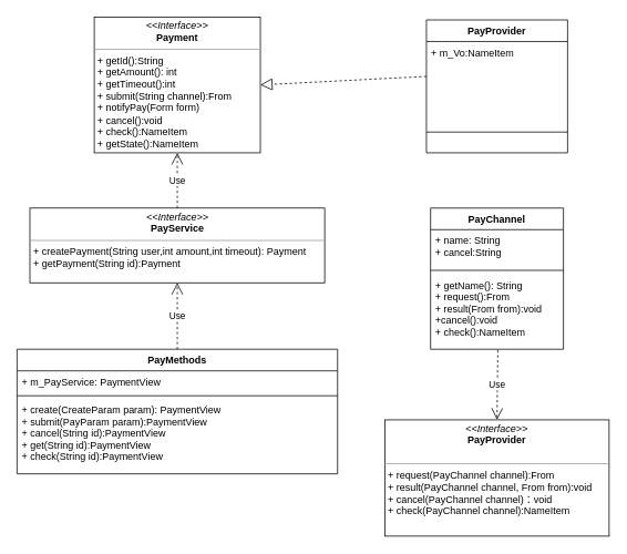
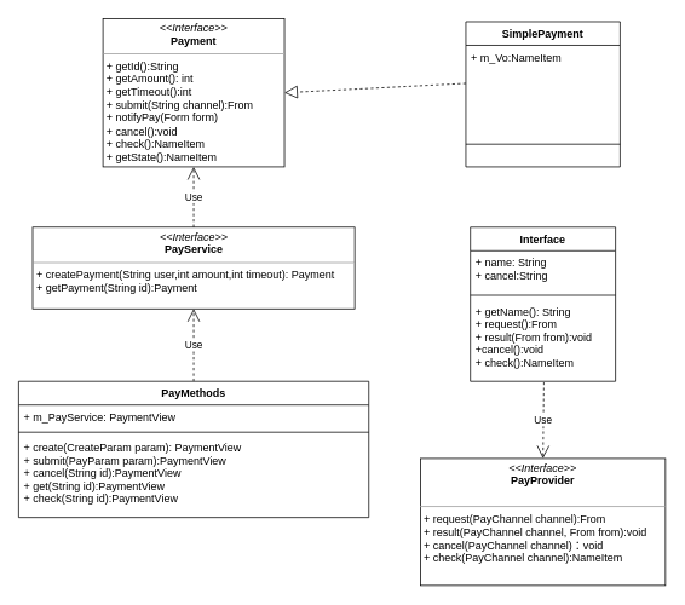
  <mxCell id="0" />
  <mxCell id="1" parent="0" />
  <mxCell id="2" value="&lt;p style=&quot;margin: 0px ; margin-top: 4px ; text-align: center&quot;&gt;&lt;i&gt;&amp;lt;&amp;lt;Interface&amp;gt;&amp;gt;&lt;/i&gt;&lt;br&gt;&lt;b&gt;Payment&lt;/b&gt;&lt;/p&gt;&lt;hr size=&quot;1&quot;&gt;&lt;p style=&quot;margin: 0px ; margin-left: 4px&quot;&gt;+ getId():String&lt;/p&gt;&lt;p style=&quot;margin: 0px ; margin-left: 4px&quot;&gt;+ getAmount(): int&lt;/p&gt;&lt;p style=&quot;margin: 0px ; margin-left: 4px&quot;&gt;+ getTimeout():int&lt;/p&gt;&lt;p style=&quot;margin: 0px ; margin-left: 4px&quot;&gt;+ submit(String channel):From&lt;/p&gt;&lt;p style=&quot;margin: 0px ; margin-left: 4px&quot;&gt;+ notifyPay(Form form)&lt;/p&gt;&lt;p style=&quot;margin: 0px ; margin-left: 4px&quot;&gt;+ cancel():void&lt;/p&gt;&lt;p style=&quot;margin: 0px ; margin-left: 4px&quot;&gt;+ check():NameItem&lt;/p&gt;&lt;p style=&quot;margin: 0px ; margin-left: 4px&quot;&gt;+ getState():NameItem&lt;/p&gt;" style="verticalAlign=top;align=left;overflow=fill;fontSize=12;fontFamily=Helvetica;html=1;" parent="1" vertex="1"><mxGeometry x="113" y="20" width="200" height="163.5" as="geometry" /></mxCell>
  <mxCell id="3" value="&lt;p style=&quot;margin: 0px ; margin-top: 4px ; text-align: center&quot;&gt;&lt;i&gt;&amp;lt;&amp;lt;Interface&amp;gt;&amp;gt;&lt;/i&gt;&lt;br&gt;&lt;b&gt;PayService&lt;/b&gt;&lt;/p&gt;&lt;hr size=&quot;1&quot;&gt;&lt;p style=&quot;margin: 0px ; margin-left: 4px&quot;&gt;+ createPayment(String user,int amount,int timeout): Payment&lt;br&gt;&lt;/p&gt;&lt;p style=&quot;margin: 0px ; margin-left: 4px&quot;&gt;+ getPayment(String id):Payment&lt;/p&gt;" style="verticalAlign=top;align=left;overflow=fill;fontSize=12;fontFamily=Helvetica;html=1;" parent="1" vertex="1"><mxGeometry x="35.5" y="250" width="355" height="90" as="geometry" /></mxCell>
  <mxCell id="4" value="Use" style="endArrow=open;endSize=12;dashed=1;html=1;entryX=0.5;entryY=1;entryDx=0;entryDy=0;exitX=0.5;exitY=0;exitDx=0;exitDy=0;" parent="1" source="3" target="2" edge="1"><mxGeometry width="160" relative="1" as="geometry"><mxPoint x="363" y="370" as="sourcePoint" /><mxPoint x="523" y="370" as="targetPoint" /></mxGeometry></mxCell>
  <mxCell id="5" value="" style="endArrow=block;dashed=1;endFill=0;endSize=12;html=1;exitX=0;exitY=0.5;exitDx=0;exitDy=0;entryX=1;entryY=0.5;entryDx=0;entryDy=0;" parent="1" source="18" target="2" edge="1"><mxGeometry width="160" relative="1" as="geometry"><mxPoint x="543" y="280" as="sourcePoint" /><mxPoint x="703" y="280" as="targetPoint" /></mxGeometry></mxCell>
  <mxCell id="6" value="Use" style="endArrow=open;endSize=12;dashed=1;html=1;exitX=0.5;exitY=0;exitDx=0;exitDy=0;entryX=0.5;entryY=1;entryDx=0;entryDy=0;" parent="1" source="7" target="3" edge="1"><mxGeometry width="160" relative="1" as="geometry"><mxPoint x="373" y="390" as="sourcePoint" /><mxPoint x="533" y="390" as="targetPoint" /></mxGeometry></mxCell>
  <mxCell id="7" value="PayMethods&#10;" style="swimlane;fontStyle=1;align=center;verticalAlign=top;childLayout=stackLayout;horizontal=1;startSize=26;horizontalStack=0;resizeParent=1;resizeParentMax=0;resizeLast=0;collapsible=1;marginBottom=0;" parent="1" vertex="1"><mxGeometry x="20" y="420" width="386" height="150" as="geometry" /></mxCell>
  <mxCell id="8" value="+ m_PayService: PaymentView" style="text;strokeColor=none;fillColor=none;align=left;verticalAlign=top;spacingLeft=4;spacingRight=4;overflow=hidden;rotatable=0;points=[[0,0.5],[1,0.5]];portConstraint=eastwest;" parent="7" vertex="1"><mxGeometry y="26" width="386" height="26" as="geometry" /></mxCell>
  <mxCell id="9" value="" style="line;strokeWidth=1;fillColor=none;align=left;verticalAlign=middle;spacingTop=-1;spacingLeft=3;spacingRight=3;rotatable=0;labelPosition=right;points=[];portConstraint=eastwest;" parent="7" vertex="1"><mxGeometry y="52" width="386" height="8" as="geometry" /></mxCell>
  <mxCell id="10" value="+ create(CreateParam param): PaymentView&#10;+ submit(PayParam param):PaymentView&#10;+ cancel(String id):PaymentView&#10;+ get(String id):PaymentView&#10;+ check(String id):PaymentView" style="text;strokeColor=none;fillColor=none;align=left;verticalAlign=top;spacingLeft=4;spacingRight=4;overflow=hidden;rotatable=0;points=[[0,0.5],[1,0.5]];portConstraint=eastwest;" parent="7" vertex="1"><mxGeometry y="60" width="386" height="90" as="geometry" /></mxCell>
  <mxCell id="11" value="Use" style="endArrow=open;endSize=12;dashed=1;html=1;exitX=0.506;exitY=1.011;exitDx=0;exitDy=0;exitPerimeter=0;entryX=0.5;entryY=0;entryDx=0;entryDy=0;" parent="1" source="15" target="16" edge="1"><mxGeometry width="160" relative="1" as="geometry"><mxPoint x="603" y="530" as="sourcePoint" /><mxPoint x="599" y="530" as="targetPoint" /></mxGeometry></mxCell>
- <mxCell id="12" value="PayChannel" style="swimlane;fontStyle=1;align=center;verticalAlign=top;childLayout=stackLayout;horizontal=1;startSize=26;horizontalStack=0;resizeParent=1;resizeParentMax=0;resizeLast=0;collapsible=1;marginBottom=0;" parent="1" vertex="1"><mxGeometry x="518" y="250" width="160" height="170" as="geometry" /></mxCell>
+ <mxCell id="12" value="Interface" style="swimlane;fontStyle=1;align=center;verticalAlign=top;childLayout=stackLayout;horizontal=1;startSize=26;horizontalStack=0;resizeParent=1;resizeParentMax=0;resizeLast=0;collapsible=1;marginBottom=0;" parent="1" vertex="1"><mxGeometry x="518" y="250" width="160" height="170" as="geometry" /></mxCell>
  <mxCell id="13" value="+ name: String&#10;+ cancel:String" style="text;strokeColor=none;fillColor=none;align=left;verticalAlign=top;spacingLeft=4;spacingRight=4;overflow=hidden;rotatable=0;points=[[0,0.5],[1,0.5]];portConstraint=eastwest;" parent="12" vertex="1"><mxGeometry y="26" width="160" height="44" as="geometry" /></mxCell>
  <mxCell id="14" value="" style="line;strokeWidth=1;fillColor=none;align=left;verticalAlign=middle;spacingTop=-1;spacingLeft=3;spacingRight=3;rotatable=0;labelPosition=right;points=[];portConstraint=eastwest;" parent="12" vertex="1"><mxGeometry y="70" width="160" height="10" as="geometry" /></mxCell>
  <mxCell id="15" value="+ getName(): String&#10;+ request():From&#10;+ result(From from):void&#10;+cancel():void&#10;+ check():NameItem" style="text;strokeColor=none;fillColor=none;align=left;verticalAlign=top;spacingLeft=4;spacingRight=4;overflow=hidden;rotatable=0;points=[[0,0.5],[1,0.5]];portConstraint=eastwest;" parent="12" vertex="1"><mxGeometry y="80" width="160" height="90" as="geometry" /></mxCell>
  <mxCell id="16" value="&lt;p style=&quot;margin: 0px ; margin-top: 4px ; text-align: center&quot;&gt;&lt;i&gt;&amp;lt;&amp;lt;Interface&amp;gt;&amp;gt;&lt;/i&gt;&lt;br&gt;&lt;b&gt;PayProvider&lt;/b&gt;&lt;/p&gt;&lt;p style=&quot;margin: 0px ; margin-left: 4px&quot;&gt;&lt;br&gt;&lt;/p&gt;&lt;hr size=&quot;1&quot;&gt;&lt;p style=&quot;margin: 0px ; margin-left: 4px&quot;&gt;+ request(PayChannel channel):From&lt;br&gt;+ result(PayChannel channel, From from):void&lt;br&gt;+ cancel(PayChannel channel)：void&lt;/p&gt;&lt;p style=&quot;margin: 0px ; margin-left: 4px&quot;&gt;+ check(PayChannel channel):NameItem&lt;/p&gt;" style="verticalAlign=top;align=left;overflow=fill;fontSize=12;fontFamily=Helvetica;html=1;" parent="1" vertex="1"><mxGeometry x="463" y="505" width="270" height="140" as="geometry" /></mxCell>
- <mxCell id="17" value="PayProvider&#10;" style="swimlane;fontStyle=1;align=center;verticalAlign=top;childLayout=stackLayout;horizontal=1;startSize=26;horizontalStack=0;resizeParent=1;resizeParentMax=0;resizeLast=0;collapsible=1;marginBottom=0;" parent="1" vertex="1"><mxGeometry x="513" y="23.5" width="170" height="160" as="geometry" /></mxCell>
+ <mxCell id="17" value="SimplePayment&#10;" style="swimlane;fontStyle=1;align=center;verticalAlign=top;childLayout=stackLayout;horizontal=1;startSize=26;horizontalStack=0;resizeParent=1;resizeParentMax=0;resizeLast=0;collapsible=1;marginBottom=0;" parent="1" vertex="1"><mxGeometry x="513" y="23.5" width="170" height="160" as="geometry" /></mxCell>
  <mxCell id="18" value="+ m_Vo:NameItem&#10;" style="text;strokeColor=none;fillColor=none;align=left;verticalAlign=top;spacingLeft=4;spacingRight=4;overflow=hidden;rotatable=0;points=[[0,0.5],[1,0.5]];portConstraint=eastwest;" parent="17" vertex="1"><mxGeometry y="26" width="170" height="84" as="geometry" /></mxCell>
  <mxCell id="19" value="" style="line;strokeWidth=1;fillColor=none;align=left;verticalAlign=middle;spacingTop=-1;spacingLeft=3;spacingRight=3;rotatable=0;labelPosition=right;points=[];portConstraint=eastwest;" parent="17" vertex="1"><mxGeometry y="110" width="170" height="50" as="geometry" /></mxCell>
